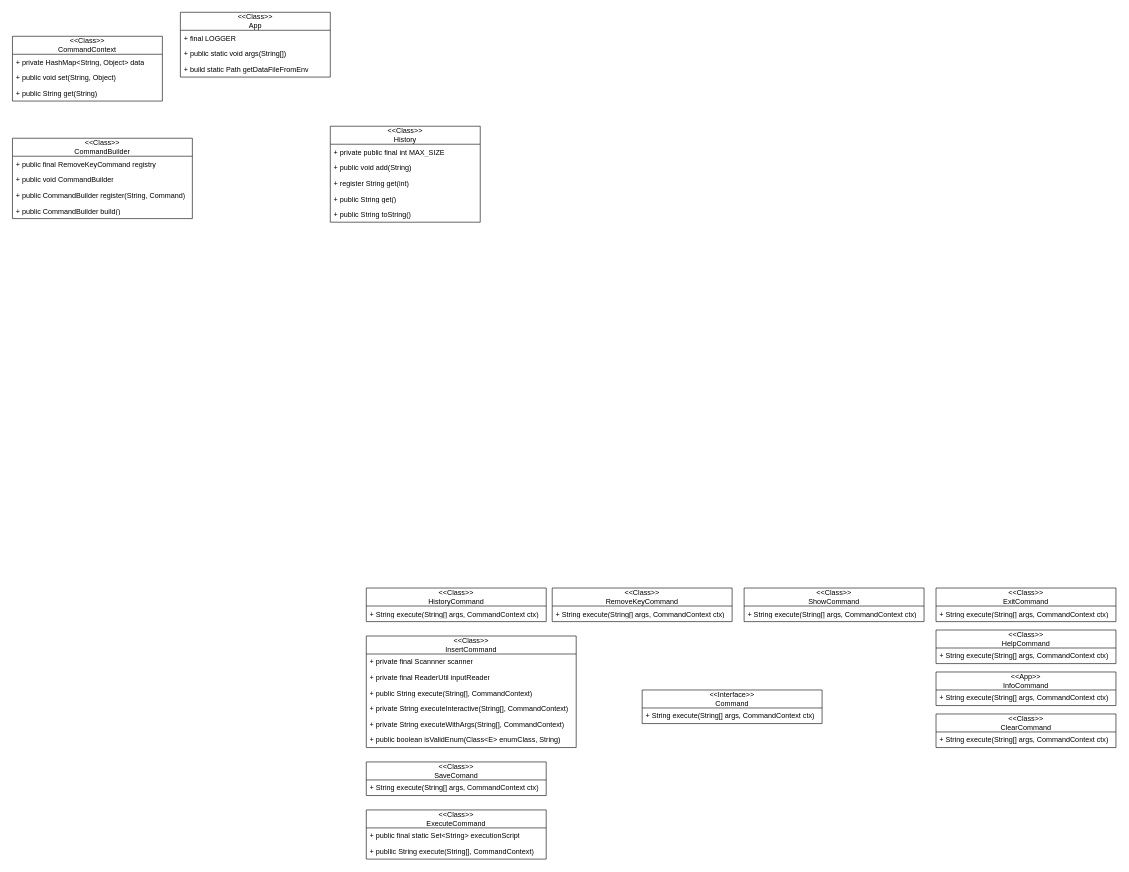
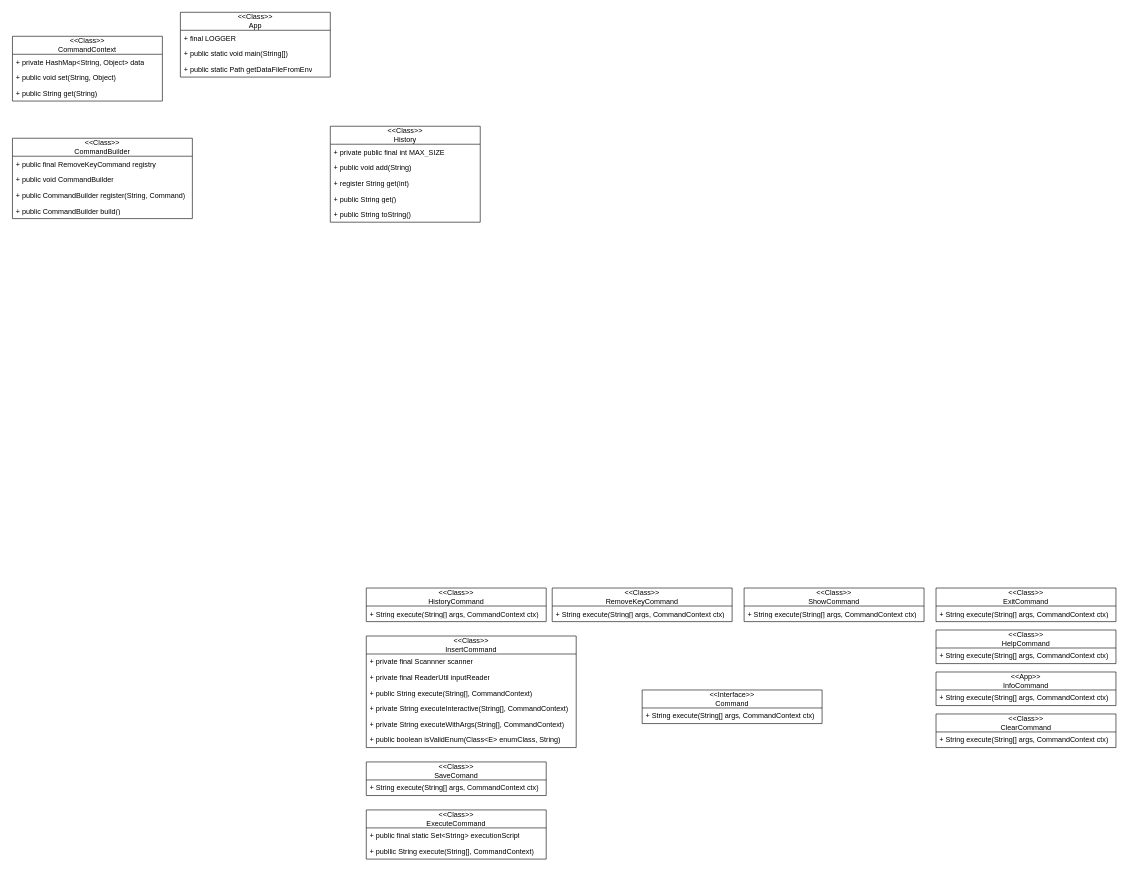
  <mxCell id="0" />
  <mxCell id="1" parent="0" />
  <mxCell id="2" value="&amp;lt;&amp;lt;Class&amp;gt;&amp;gt;&lt;br&gt;App" style="swimlane;fontStyle=0;childLayout=stackLayout;horizontal=1;startSize=30;fillColor=none;horizontalStack=0;resizeParent=1;resizeParentMax=0;resizeLast=0;collapsible=1;marginBottom=0;whiteSpace=wrap;html=1;" parent="1" vertex="1"><mxGeometry x="300" y="20" width="250" height="108" as="geometry" /></mxCell>
  <mxCell id="3" value="+ final LOGGER" style="text;strokeColor=none;fillColor=none;align=left;verticalAlign=top;spacingLeft=4;spacingRight=4;overflow=hidden;rotatable=0;points=[[0,0.5],[1,0.5]];portConstraint=eastwest;whiteSpace=wrap;html=1;" parent="2" vertex="1"><mxGeometry y="30" width="250" height="26" as="geometry" /></mxCell>
- <mxCell id="4" value="+ public static void args(String[])" style="text;strokeColor=none;fillColor=none;align=left;verticalAlign=top;spacingLeft=4;spacingRight=4;overflow=hidden;rotatable=0;points=[[0,0.5],[1,0.5]];portConstraint=eastwest;whiteSpace=wrap;html=1;" parent="2" vertex="1"><mxGeometry y="56" width="250" height="26" as="geometry" /></mxCell>
- <mxCell id="5" value="+ build static Path getDataFileFromEnv" style="text;strokeColor=none;fillColor=none;align=left;verticalAlign=top;spacingLeft=4;spacingRight=4;overflow=hidden;rotatable=0;points=[[0,0.5],[1,0.5]];portConstraint=eastwest;whiteSpace=wrap;html=1;" parent="2" vertex="1"><mxGeometry y="82" width="250" height="26" as="geometry" /></mxCell>
+ <mxCell id="4" value="+ public static void main(String[])" style="text;strokeColor=none;fillColor=none;align=left;verticalAlign=top;spacingLeft=4;spacingRight=4;overflow=hidden;rotatable=0;points=[[0,0.5],[1,0.5]];portConstraint=eastwest;whiteSpace=wrap;html=1;" parent="2" vertex="1"><mxGeometry y="56" width="250" height="26" as="geometry" /></mxCell>
+ <mxCell id="5" value="+ public static Path getDataFileFromEnv" style="text;strokeColor=none;fillColor=none;align=left;verticalAlign=top;spacingLeft=4;spacingRight=4;overflow=hidden;rotatable=0;points=[[0,0.5],[1,0.5]];portConstraint=eastwest;whiteSpace=wrap;html=1;" parent="2" vertex="1"><mxGeometry y="82" width="250" height="26" as="geometry" /></mxCell>
  <mxCell id="6" value="&amp;lt;&amp;lt;Class&amp;gt;&amp;gt;&lt;br&gt;History" style="swimlane;fontStyle=0;childLayout=stackLayout;horizontal=1;startSize=30;fillColor=none;horizontalStack=0;resizeParent=1;resizeParentMax=0;resizeLast=0;collapsible=1;marginBottom=0;whiteSpace=wrap;html=1;" parent="1" vertex="1"><mxGeometry x="550" y="210" width="250" height="160" as="geometry" /></mxCell>
  <mxCell id="7" value="+ private public final int MAX_SIZE" style="text;strokeColor=none;fillColor=none;align=left;verticalAlign=top;spacingLeft=4;spacingRight=4;overflow=hidden;rotatable=0;points=[[0,0.5],[1,0.5]];portConstraint=eastwest;whiteSpace=wrap;html=1;" parent="6" vertex="1"><mxGeometry y="30" width="250" height="26" as="geometry" /></mxCell>
  <mxCell id="8" value="+ public void add(String)" style="text;strokeColor=none;fillColor=none;align=left;verticalAlign=top;spacingLeft=4;spacingRight=4;overflow=hidden;rotatable=0;points=[[0,0.5],[1,0.5]];portConstraint=eastwest;whiteSpace=wrap;html=1;" parent="6" vertex="1"><mxGeometry y="56" width="250" height="26" as="geometry" /></mxCell>
  <mxCell id="9" value="+ register String get(int)" style="text;strokeColor=none;fillColor=none;align=left;verticalAlign=top;spacingLeft=4;spacingRight=4;overflow=hidden;rotatable=0;points=[[0,0.5],[1,0.5]];portConstraint=eastwest;whiteSpace=wrap;html=1;" parent="6" vertex="1"><mxGeometry y="82" width="250" height="26" as="geometry" /></mxCell>
  <mxCell id="10" value="+ public String get()" style="text;strokeColor=none;fillColor=none;align=left;verticalAlign=top;spacingLeft=4;spacingRight=4;overflow=hidden;rotatable=0;points=[[0,0.5],[1,0.5]];portConstraint=eastwest;whiteSpace=wrap;html=1;" parent="6" vertex="1"><mxGeometry y="108" width="250" height="26" as="geometry" /></mxCell>
  <mxCell id="11" value="+ public String toString()" style="text;strokeColor=none;fillColor=none;align=left;verticalAlign=top;spacingLeft=4;spacingRight=4;overflow=hidden;rotatable=0;points=[[0,0.5],[1,0.5]];portConstraint=eastwest;whiteSpace=wrap;html=1;" parent="6" vertex="1"><mxGeometry y="134" width="250" height="26" as="geometry" /></mxCell>
  <mxCell id="12" value="&amp;lt;&amp;lt;Class&amp;gt;&amp;gt;&lt;br&gt;CommandContext" style="swimlane;fontStyle=0;childLayout=stackLayout;horizontal=1;startSize=30;fillColor=none;horizontalStack=0;resizeParent=1;resizeParentMax=0;resizeLast=0;collapsible=1;marginBottom=0;whiteSpace=wrap;html=1;" parent="1" vertex="1"><mxGeometry x="20" y="60" width="250" height="108" as="geometry" /></mxCell>
  <mxCell id="13" value="+ private HashMap&amp;lt;String, Object&amp;gt; data" style="text;strokeColor=none;fillColor=none;align=left;verticalAlign=top;spacingLeft=4;spacingRight=4;overflow=hidden;rotatable=0;points=[[0,0.5],[1,0.5]];portConstraint=eastwest;whiteSpace=wrap;html=1;" parent="12" vertex="1"><mxGeometry y="30" width="250" height="26" as="geometry" /></mxCell>
  <mxCell id="14" value="+ public void set(String, Object)" style="text;strokeColor=none;fillColor=none;align=left;verticalAlign=top;spacingLeft=4;spacingRight=4;overflow=hidden;rotatable=0;points=[[0,0.5],[1,0.5]];portConstraint=eastwest;whiteSpace=wrap;html=1;" parent="12" vertex="1"><mxGeometry y="56" width="250" height="26" as="geometry" /></mxCell>
  <mxCell id="15" value="+ public String get(String)" style="text;strokeColor=none;fillColor=none;align=left;verticalAlign=top;spacingLeft=4;spacingRight=4;overflow=hidden;rotatable=0;points=[[0,0.5],[1,0.5]];portConstraint=eastwest;whiteSpace=wrap;html=1;" parent="12" vertex="1"><mxGeometry y="82" width="250" height="26" as="geometry" /></mxCell>
  <mxCell id="16" value="&amp;lt;&amp;lt;Class&amp;gt;&amp;gt;&lt;br&gt;CommandBuilder" style="swimlane;fontStyle=0;childLayout=stackLayout;horizontal=1;startSize=30;fillColor=none;horizontalStack=0;resizeParent=1;resizeParentMax=0;resizeLast=0;collapsible=1;marginBottom=0;whiteSpace=wrap;html=1;" parent="1" vertex="1"><mxGeometry x="20" y="230" width="300" height="134" as="geometry" /></mxCell>
  <mxCell id="17" value="+ public final RemoveKeyCommand registry&amp;nbsp;" style="text;strokeColor=none;fillColor=none;align=left;verticalAlign=top;spacingLeft=4;spacingRight=4;overflow=hidden;rotatable=0;points=[[0,0.5],[1,0.5]];portConstraint=eastwest;whiteSpace=wrap;html=1;" parent="16" vertex="1"><mxGeometry y="30" width="300" height="26" as="geometry" /></mxCell>
  <mxCell id="18" value="+ public void CommandBuilder" style="text;strokeColor=none;fillColor=none;align=left;verticalAlign=top;spacingLeft=4;spacingRight=4;overflow=hidden;rotatable=0;points=[[0,0.5],[1,0.5]];portConstraint=eastwest;whiteSpace=wrap;html=1;" parent="16" vertex="1"><mxGeometry y="56" width="300" height="26" as="geometry" /></mxCell>
  <mxCell id="19" value="+ public CommandBuilder register(String, Command)" style="text;strokeColor=none;fillColor=none;align=left;verticalAlign=top;spacingLeft=4;spacingRight=4;overflow=hidden;rotatable=0;points=[[0,0.5],[1,0.5]];portConstraint=eastwest;whiteSpace=wrap;html=1;" parent="16" vertex="1"><mxGeometry y="82" width="300" height="26" as="geometry" /></mxCell>
  <mxCell id="20" value="+ public CommandBuilder build()" style="text;strokeColor=none;fillColor=none;align=left;verticalAlign=top;spacingLeft=4;spacingRight=4;overflow=hidden;rotatable=0;points=[[0,0.5],[1,0.5]];portConstraint=eastwest;whiteSpace=wrap;html=1;" parent="16" vertex="1"><mxGeometry y="108" width="300" height="26" as="geometry" /></mxCell>
  <mxCell id="21" value="&amp;lt;&amp;lt;Interface&amp;gt;&amp;gt;&lt;br&gt;Command" style="swimlane;fontStyle=0;childLayout=stackLayout;horizontal=1;startSize=30;fillColor=none;horizontalStack=0;resizeParent=1;resizeParentMax=0;resizeLast=0;collapsible=1;marginBottom=0;whiteSpace=wrap;html=1;" parent="1" vertex="1"><mxGeometry x="1070" y="1150" width="300" height="56" as="geometry" /></mxCell>
  <mxCell id="22" value="+ String execute(String[] args, CommandContext ctx)" style="text;strokeColor=none;fillColor=none;align=left;verticalAlign=top;spacingLeft=4;spacingRight=4;overflow=hidden;rotatable=0;points=[[0,0.5],[1,0.5]];portConstraint=eastwest;whiteSpace=wrap;html=1;" parent="21" vertex="1"><mxGeometry y="30" width="300" height="26" as="geometry" /></mxCell>
  <mxCell id="23" value="&amp;lt;&amp;lt;Class&amp;gt;&amp;gt;&lt;br&gt;ExitCommand" style="swimlane;fontStyle=0;childLayout=stackLayout;horizontal=1;startSize=30;fillColor=none;horizontalStack=0;resizeParent=1;resizeParentMax=0;resizeLast=0;collapsible=1;marginBottom=0;whiteSpace=wrap;html=1;" parent="1" vertex="1"><mxGeometry x="1560" y="980" width="300" height="56" as="geometry" /></mxCell>
  <mxCell id="24" value="+ String execute(String[] args, CommandContext ctx)" style="text;strokeColor=none;fillColor=none;align=left;verticalAlign=top;spacingLeft=4;spacingRight=4;overflow=hidden;rotatable=0;points=[[0,0.5],[1,0.5]];portConstraint=eastwest;whiteSpace=wrap;html=1;" parent="23" vertex="1"><mxGeometry y="30" width="300" height="26" as="geometry" /></mxCell>
  <mxCell id="25" value="&amp;lt;&amp;lt;Class&amp;gt;&amp;gt;&lt;br&gt;HelpCommand" style="swimlane;fontStyle=0;childLayout=stackLayout;horizontal=1;startSize=30;fillColor=none;horizontalStack=0;resizeParent=1;resizeParentMax=0;resizeLast=0;collapsible=1;marginBottom=0;whiteSpace=wrap;html=1;" parent="1" vertex="1"><mxGeometry x="1560" y="1050" width="300" height="56" as="geometry" /></mxCell>
  <mxCell id="26" value="+ String execute(String[] args, CommandContext ctx)" style="text;strokeColor=none;fillColor=none;align=left;verticalAlign=top;spacingLeft=4;spacingRight=4;overflow=hidden;rotatable=0;points=[[0,0.5],[1,0.5]];portConstraint=eastwest;whiteSpace=wrap;html=1;" parent="25" vertex="1"><mxGeometry y="30" width="300" height="26" as="geometry" /></mxCell>
  <mxCell id="27" value="&amp;lt;&amp;lt;App&amp;gt;&amp;gt;&lt;br&gt;InfoCommand" style="swimlane;fontStyle=0;childLayout=stackLayout;horizontal=1;startSize=30;fillColor=none;horizontalStack=0;resizeParent=1;resizeParentMax=0;resizeLast=0;collapsible=1;marginBottom=0;whiteSpace=wrap;html=1;" parent="1" vertex="1"><mxGeometry x="1560" y="1120" width="300" height="56" as="geometry" /></mxCell>
  <mxCell id="28" value="+ String execute(String[] args, CommandContext ctx)" style="text;strokeColor=none;fillColor=none;align=left;verticalAlign=top;spacingLeft=4;spacingRight=4;overflow=hidden;rotatable=0;points=[[0,0.5],[1,0.5]];portConstraint=eastwest;whiteSpace=wrap;html=1;" parent="27" vertex="1"><mxGeometry y="30" width="300" height="26" as="geometry" /></mxCell>
  <mxCell id="29" value="&amp;lt;&amp;lt;Class&amp;gt;&amp;gt;&lt;br&gt;ClearCommand" style="swimlane;fontStyle=0;childLayout=stackLayout;horizontal=1;startSize=30;fillColor=none;horizontalStack=0;resizeParent=1;resizeParentMax=0;resizeLast=0;collapsible=1;marginBottom=0;whiteSpace=wrap;html=1;" parent="1" vertex="1"><mxGeometry x="1560" y="1190" width="300" height="56" as="geometry" /></mxCell>
  <mxCell id="30" value="+ String execute(String[] args, CommandContext ctx)" style="text;strokeColor=none;fillColor=none;align=left;verticalAlign=top;spacingLeft=4;spacingRight=4;overflow=hidden;rotatable=0;points=[[0,0.5],[1,0.5]];portConstraint=eastwest;whiteSpace=wrap;html=1;" parent="29" vertex="1"><mxGeometry y="30" width="300" height="26" as="geometry" /></mxCell>
  <mxCell id="31" value="&amp;lt;&amp;lt;Class&amp;gt;&amp;gt;&lt;br&gt;ShowCommand" style="swimlane;fontStyle=0;childLayout=stackLayout;horizontal=1;startSize=30;fillColor=none;horizontalStack=0;resizeParent=1;resizeParentMax=0;resizeLast=0;collapsible=1;marginBottom=0;whiteSpace=wrap;html=1;" parent="1" vertex="1"><mxGeometry x="1240" y="980" width="300" height="56" as="geometry" /></mxCell>
  <mxCell id="32" value="+ String execute(String[] args, CommandContext ctx)" style="text;strokeColor=none;fillColor=none;align=left;verticalAlign=top;spacingLeft=4;spacingRight=4;overflow=hidden;rotatable=0;points=[[0,0.5],[1,0.5]];portConstraint=eastwest;whiteSpace=wrap;html=1;" parent="31" vertex="1"><mxGeometry y="30" width="300" height="26" as="geometry" /></mxCell>
  <mxCell id="33" value="&amp;lt;&amp;lt;Class&amp;gt;&amp;gt;&lt;br&gt;RemoveKeyCommand" style="swimlane;fontStyle=0;childLayout=stackLayout;horizontal=1;startSize=30;fillColor=none;horizontalStack=0;resizeParent=1;resizeParentMax=0;resizeLast=0;collapsible=1;marginBottom=0;whiteSpace=wrap;html=1;" parent="1" vertex="1"><mxGeometry x="920" y="980" width="300" height="56" as="geometry" /></mxCell>
  <mxCell id="34" value="+ String execute(String[] args, CommandContext ctx)" style="text;strokeColor=none;fillColor=none;align=left;verticalAlign=top;spacingLeft=4;spacingRight=4;overflow=hidden;rotatable=0;points=[[0,0.5],[1,0.5]];portConstraint=eastwest;whiteSpace=wrap;html=1;" parent="33" vertex="1"><mxGeometry y="30" width="300" height="26" as="geometry" /></mxCell>
  <mxCell id="35" value="&amp;lt;&amp;lt;Class&amp;gt;&amp;gt;&lt;br&gt;HistoryCommand" style="swimlane;fontStyle=0;childLayout=stackLayout;horizontal=1;startSize=30;fillColor=none;horizontalStack=0;resizeParent=1;resizeParentMax=0;resizeLast=0;collapsible=1;marginBottom=0;whiteSpace=wrap;html=1;" parent="1" vertex="1"><mxGeometry x="610" y="980" width="300" height="56" as="geometry" /></mxCell>
  <mxCell id="36" value="+ String execute(String[] args, CommandContext ctx)" style="text;strokeColor=none;fillColor=none;align=left;verticalAlign=top;spacingLeft=4;spacingRight=4;overflow=hidden;rotatable=0;points=[[0,0.5],[1,0.5]];portConstraint=eastwest;whiteSpace=wrap;html=1;" parent="35" vertex="1"><mxGeometry y="30" width="300" height="26" as="geometry" /></mxCell>
  <mxCell id="37" value="&amp;lt;&amp;lt;Class&amp;gt;&amp;gt;&lt;br&gt;InsertCommand" style="swimlane;fontStyle=0;childLayout=stackLayout;horizontal=1;startSize=30;fillColor=none;horizontalStack=0;resizeParent=1;resizeParentMax=0;resizeLast=0;collapsible=1;marginBottom=0;whiteSpace=wrap;html=1;" parent="1" vertex="1"><mxGeometry x="610" y="1060" width="350" height="186" as="geometry" /></mxCell>
  <mxCell id="38" value="+ private final Scannner scanner" style="text;strokeColor=none;fillColor=none;align=left;verticalAlign=top;spacingLeft=4;spacingRight=4;overflow=hidden;rotatable=0;points=[[0,0.5],[1,0.5]];portConstraint=eastwest;whiteSpace=wrap;html=1;" parent="37" vertex="1"><mxGeometry y="30" width="350" height="26" as="geometry" /></mxCell>
  <mxCell id="39" value="+ private final ReaderUtil inputReader" style="text;strokeColor=none;fillColor=none;align=left;verticalAlign=top;spacingLeft=4;spacingRight=4;overflow=hidden;rotatable=0;points=[[0,0.5],[1,0.5]];portConstraint=eastwest;whiteSpace=wrap;html=1;" parent="37" vertex="1"><mxGeometry y="56" width="350" height="26" as="geometry" /></mxCell>
  <mxCell id="40" value="+ public String execute(String[], CommandContext)" style="text;strokeColor=none;fillColor=none;align=left;verticalAlign=top;spacingLeft=4;spacingRight=4;overflow=hidden;rotatable=0;points=[[0,0.5],[1,0.5]];portConstraint=eastwest;whiteSpace=wrap;html=1;" parent="37" vertex="1"><mxGeometry y="82" width="350" height="26" as="geometry" /></mxCell>
  <mxCell id="41" value="+ private String executeInteractive(String[], CommandContext)" style="text;strokeColor=none;fillColor=none;align=left;verticalAlign=top;spacingLeft=4;spacingRight=4;overflow=hidden;rotatable=0;points=[[0,0.5],[1,0.5]];portConstraint=eastwest;whiteSpace=wrap;html=1;" parent="37" vertex="1"><mxGeometry y="108" width="350" height="26" as="geometry" /></mxCell>
  <mxCell id="42" value="+ private String executeWithArgs(String[], CommandContext)" style="text;strokeColor=none;fillColor=none;align=left;verticalAlign=top;spacingLeft=4;spacingRight=4;overflow=hidden;rotatable=0;points=[[0,0.5],[1,0.5]];portConstraint=eastwest;whiteSpace=wrap;html=1;" parent="37" vertex="1"><mxGeometry y="134" width="350" height="26" as="geometry" /></mxCell>
  <mxCell id="43" value="+ public boolean isValidEnum(Class&amp;lt;E&amp;gt; enumClass, String)" style="text;strokeColor=none;fillColor=none;align=left;verticalAlign=top;spacingLeft=4;spacingRight=4;overflow=hidden;rotatable=0;points=[[0,0.5],[1,0.5]];portConstraint=eastwest;whiteSpace=wrap;html=1;" parent="37" vertex="1"><mxGeometry y="160" width="350" height="26" as="geometry" /></mxCell>
  <mxCell id="44" value="&amp;lt;&amp;lt;Class&amp;gt;&amp;gt;&lt;br&gt;SaveComand" style="swimlane;fontStyle=0;childLayout=stackLayout;horizontal=1;startSize=30;fillColor=none;horizontalStack=0;resizeParent=1;resizeParentMax=0;resizeLast=0;collapsible=1;marginBottom=0;whiteSpace=wrap;html=1;" parent="1" vertex="1"><mxGeometry x="610" y="1270" width="300" height="56" as="geometry" /></mxCell>
  <mxCell id="45" value="+ String execute(String[] args, CommandContext ctx)" style="text;strokeColor=none;fillColor=none;align=left;verticalAlign=top;spacingLeft=4;spacingRight=4;overflow=hidden;rotatable=0;points=[[0,0.5],[1,0.5]];portConstraint=eastwest;whiteSpace=wrap;html=1;" parent="44" vertex="1"><mxGeometry y="30" width="300" height="26" as="geometry" /></mxCell>
  <mxCell id="46" value="&amp;lt;&amp;lt;Class&amp;gt;&amp;gt;&lt;br&gt;ExecuteCommand" style="swimlane;fontStyle=0;childLayout=stackLayout;horizontal=1;startSize=30;fillColor=none;horizontalStack=0;resizeParent=1;resizeParentMax=0;resizeLast=0;collapsible=1;marginBottom=0;whiteSpace=wrap;html=1;" parent="1" vertex="1"><mxGeometry x="610" y="1350" width="300" height="82" as="geometry" /></mxCell>
  <mxCell id="47" value="+ public final static Set&amp;lt;String&amp;gt; executionScript" style="text;strokeColor=none;fillColor=none;align=left;verticalAlign=top;spacingLeft=4;spacingRight=4;overflow=hidden;rotatable=0;points=[[0,0.5],[1,0.5]];portConstraint=eastwest;whiteSpace=wrap;html=1;" parent="46" vertex="1"><mxGeometry y="30" width="300" height="26" as="geometry" /></mxCell>
  <mxCell id="48" value="+ publlic String execute(String[], CommandContext)" style="text;strokeColor=none;fillColor=none;align=left;verticalAlign=top;spacingLeft=4;spacingRight=4;overflow=hidden;rotatable=0;points=[[0,0.5],[1,0.5]];portConstraint=eastwest;whiteSpace=wrap;html=1;" parent="46" vertex="1"><mxGeometry y="56" width="300" height="26" as="geometry" /></mxCell>
